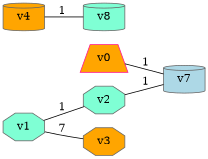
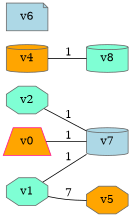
  graph {
    rankdir=LR
    node [color=gray40 fillcolor=orange shape=cylinder style=filled]
    n1 [color=deeppink label=v0 shape=trapezium]
    n2 [fillcolor=lightblue label=v7]
    n3 [fillcolor=aquamarine label=v1 shape=octagon]
    n4 [fillcolor=aquamarine label=v2 shape=octagon]
-   n5 [label=v3 shape=octagon]
+   n5 [label=v5 shape=octagon]
    n6 [label=v4]
    n7 [fillcolor=aquamarine label=v8]
+   n8 [fillcolor=lightblue label=v6 shape=note]
    n1 -- n2 [label=1]
-   n3 -- n4 [label=1]
+   n3 -- n2 [label=1]
    n3 -- n5 [label=7]
    n4 -- n2 [label=1]
    n6 -- n7 [label=1]
  }
